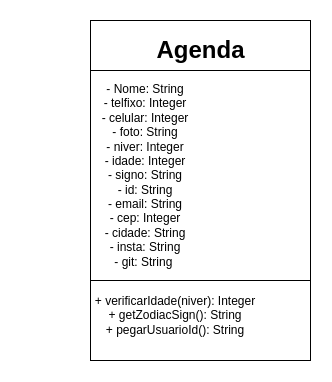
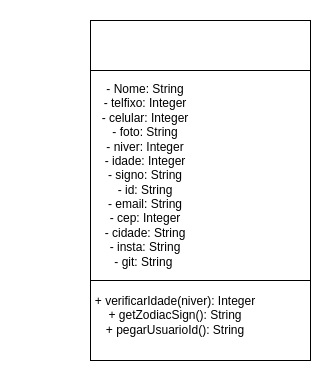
  <mxCell id="0" />
  <mxCell id="1" parent="0" />
  <mxCell id="2" value="" style="rounded=0;whiteSpace=wrap;html=1;" vertex="1" parent="1"><mxGeometry x="90" y="20" width="220" height="340" as="geometry" /></mxCell>
  <mxCell id="3" value="" style="rounded=0;whiteSpace=wrap;html=1;" vertex="1" parent="1"><mxGeometry x="90" y="70" width="220" height="210" as="geometry" /></mxCell>
- <mxCell id="4" value="Agenda" style="text;strokeColor=none;fillColor=none;html=1;fontSize=24;fontStyle=1;verticalAlign=middle;align=center;" vertex="1" parent="1"><mxGeometry x="150" y="30" width="100" height="40" as="geometry" /></mxCell>
  <mxCell id="5" value="- Nome: String&lt;br&gt;- telfixo: Integer&lt;br&gt;- celular: Integer&lt;br&gt;- foto: String&lt;br&gt;- niver: Integer&lt;br&gt;- idade: Integer&lt;br&gt;- signo: String&lt;br&gt;- id: String&lt;br&gt;- email: String&lt;br&gt;- cep: Integer&lt;br&gt;- cidade: String&lt;br&gt;- insta: String&lt;br&gt;- git: String&amp;nbsp;" style="text;html=1;strokeColor=none;fillColor=none;align=center;verticalAlign=middle;whiteSpace=wrap;rounded=0;" vertex="1" parent="1"><mxGeometry x="20" y="160" width="250" height="30" as="geometry" /></mxCell>
  <mxCell id="6" value="+ verificarIdade(niver): Integer&lt;br&gt;+ getZodiacSign(): String&lt;br&gt;+ pegarUsuarioId(): String" style="text;html=1;strokeColor=none;fillColor=none;align=center;verticalAlign=middle;whiteSpace=wrap;rounded=0;" vertex="1" parent="1"><mxGeometry x="90" y="300" width="170" height="30" as="geometry" /></mxCell>
